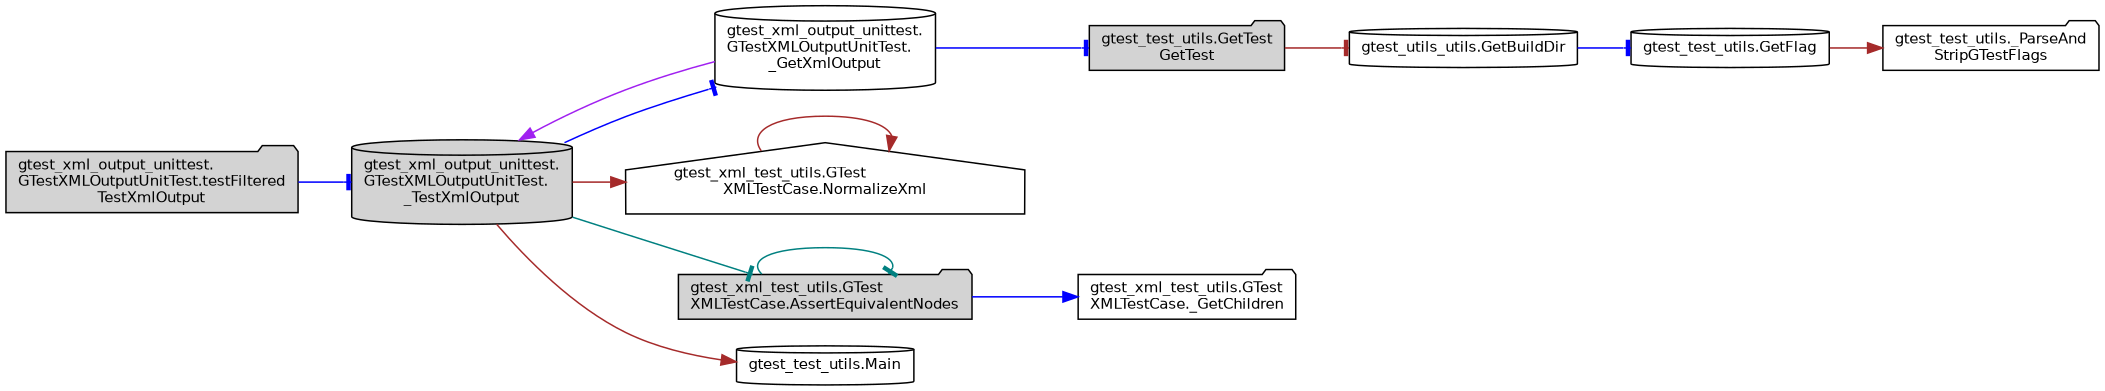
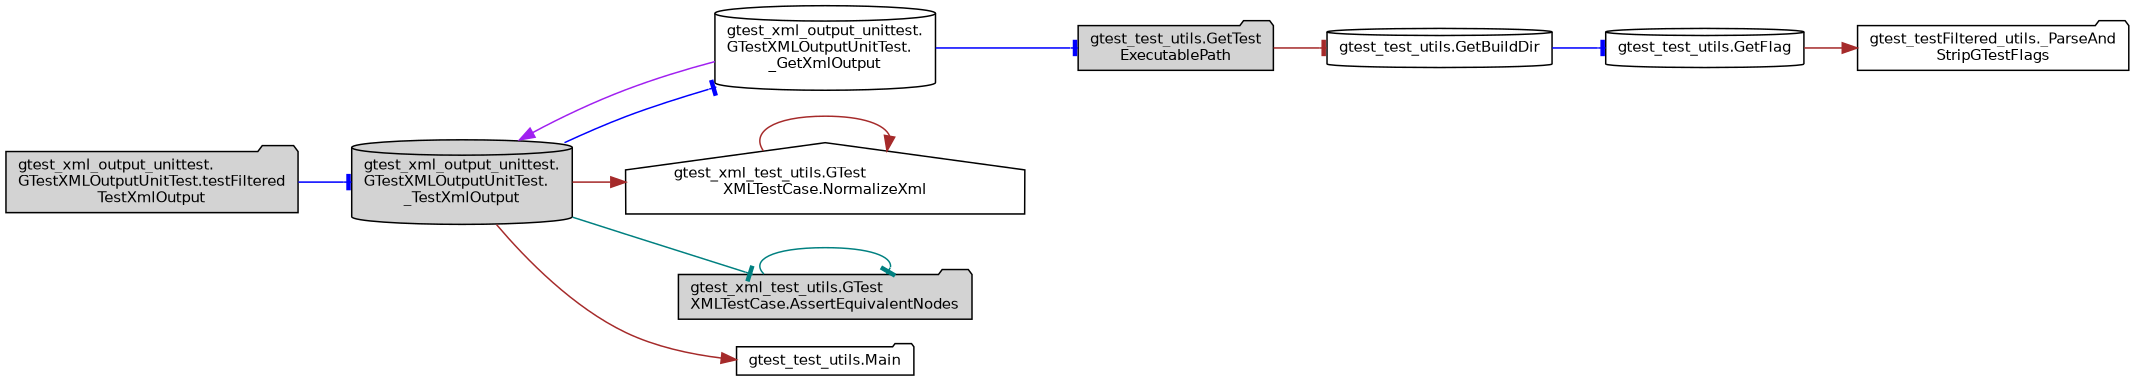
  digraph {
    rankdir=LR
    node [color=black fillcolor=white fontname=Helvetica fontsize=10 shape=folder style=filled]
    edge [arrowhead=tee color=blue fontname=Helvetica fontsize=10 labelfontname=Helvetica labelfontsize=10 style=solid]
    n1 [fillcolor=lightgrey fontcolor=black height=0.2 label="gtest_xml_output_unittest.\lGTestXMLOutputUnitTest.testFiltered\lTestXmlOutput" width=0.4]
    n2 [fillcolor=lightgrey height=0.2 label="gtest_xml_output_unittest.\lGTestXMLOutputUnitTest.\l_TestXmlOutput" shape=cylinder width=0.4]
    n3 [height=0.2 label="gtest_xml_output_unittest.\lGTestXMLOutputUnitTest.\l_GetXmlOutput" shape=cylinder width=0.4]
    n4 [height=0.2 label="gtest_xml_test_utils.GTest\lXMLTestCase.NormalizeXml" shape=house width=0.4]
    n5 [fillcolor=lightgrey height=0.2 label="gtest_xml_test_utils.GTest\lXMLTestCase.AssertEquivalentNodes" width=0.4]
-   n6 [height=0.2 label="gtest_test_utils.Main" shape=cylinder width=0.4]
-   n7 [fillcolor=lightgrey height=0.2 label="gtest_test_utils.GetTest\lGetTest" width=0.4]
-   n8 [height=0.2 label="gtest_xml_test_utils.GTest\lXMLTestCase._GetChildren" width=0.4]
-   n9 [height=0.2 label="gtest_utils_utils.GetBuildDir" shape=cylinder width=0.4]
+   n6 [height=0.2 label="gtest_test_utils.Main" width=0.4]
+   n7 [fillcolor=lightgrey height=0.2 label="gtest_test_utils.GetTest\lExecutablePath" width=0.4]
+   n9 [height=0.2 label="gtest_test_utils.GetBuildDir" shape=cylinder width=0.4]
    n10 [height=0.2 label="gtest_test_utils.GetFlag" shape=cylinder width=0.4]
-   n11 [height=0.2 label="gtest_test_utils._ParseAnd\lStripGTestFlags" width=0.4]
+   n11 [height=0.2 label="gtest_testFiltered_utils._ParseAnd\lStripGTestFlags" width=0.4]
    n1 -> n2
    n2 -> n3
    n2 -> n4 [arrowhead=normal color=brown]
    n2 -> n5 [color=teal]
    n2 -> n6 [arrowhead=normal color=brown]
    n3 -> n2 [arrowhead=normal color=purple]
    n3 -> n7
    n4 -> n4 [arrowhead=normal color=brown]
    n5 -> n5 [color=teal]
-   n5 -> n8 [arrowhead=normal]
    n7 -> n9 [color=brown]
    n9 -> n10
    n10 -> n11 [arrowhead=normal color=brown]
  }
